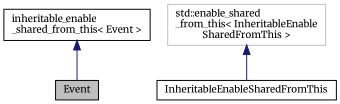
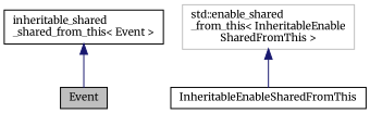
  digraph {
    fontname=Merriweather
    node [color=black fillcolor=white fontname=Merriweather fontsize=10 shape=record style=filled]
    edge [color=midnightblue dir=back fontname=Merriweather fontsize=10 labelfontname=Helvetica labelfontsize=10 style=solid]
    n1 [fillcolor=grey75 fontcolor=black height=0.2 label=Event width=0.4]
-   n2 [height=0.2 label="inheritable_enable\l_shared_from_this\< Event \>" width=0.4]
+   n2 [height=0.2 label="inheritable_shared\l_shared_from_this\< Event \>" width=0.4]
    n3 [height=0.2 label=InheritableEnableSharedFromThis width=0.4]
    n4 [color=grey75 height=0.2 label="std::enable_shared\l_from_this\< InheritableEnable\lSharedFromThis \>" width=0.4]
    n2 -> n1
    n4 -> n3
  }
